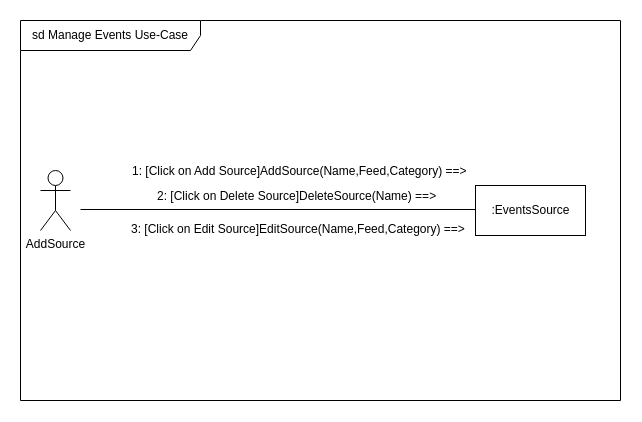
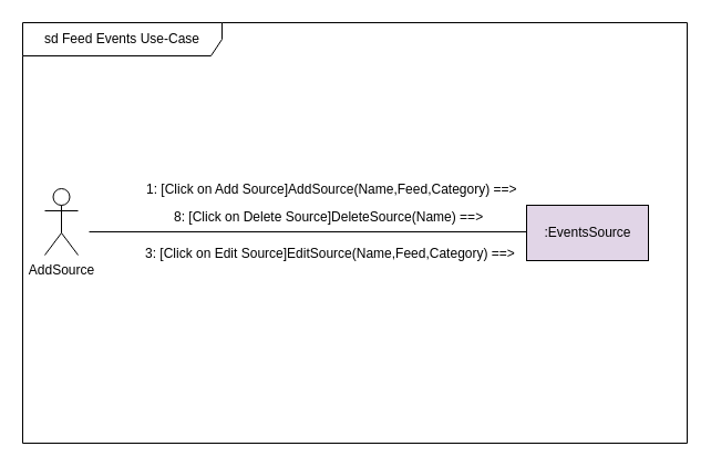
  <mxCell id="0" />
  <mxCell id="1" parent="0" />
- <mxCell id="2" value="sd Manage Events Use-Case" style="shape=umlFrame;whiteSpace=wrap;html=1;width=180;height=30;" vertex="1" parent="1"><mxGeometry x="20" y="20" width="600" height="380" as="geometry" /></mxCell>
+ <mxCell id="2" value="sd Feed Events Use-Case" style="shape=umlFrame;whiteSpace=wrap;html=1;width=180;height=30;" vertex="1" parent="1"><mxGeometry x="20" y="20" width="600" height="380" as="geometry" /></mxCell>
  <mxCell id="3" value="AddSource" style="shape=umlActor;verticalLabelPosition=bottom;labelBackgroundColor=#ffffff;verticalAlign=top;html=1;" vertex="1" parent="1"><mxGeometry x="40" y="170" width="30" height="60" as="geometry" /></mxCell>
- <mxCell id="4" value=":EventsSource" style="html=1;" vertex="1" parent="1"><mxGeometry x="475" y="185" width="110" height="50" as="geometry" /></mxCell>
+ <mxCell id="4" value=":EventsSource" style="html=1;fillColor=#e1d5e7;" vertex="1" parent="1"><mxGeometry x="475" y="185" width="110" height="50" as="geometry" /></mxCell>
  <mxCell id="5" value="" style="line;strokeWidth=1;fillColor=none;align=left;verticalAlign=middle;spacingTop=-1;spacingLeft=3;spacingRight=3;rotatable=0;labelPosition=right;points=[];portConstraint=eastwest;" vertex="1" parent="1"><mxGeometry x="80" y="205" width="395" height="8" as="geometry" /></mxCell>
  <mxCell id="6" value="1: [Click on Add Source]AddSource(Name,Feed,Category) ==&amp;gt;" style="text;html=1;" vertex="1" parent="1"><mxGeometry x="130" y="157" width="320" height="30" as="geometry" /></mxCell>
- <mxCell id="7" value="2: [Click on Delete Source]DeleteSource(Name) ==&amp;gt;" style="text;html=1;" vertex="1" parent="1"><mxGeometry x="155" y="182" width="270" height="30" as="geometry" /></mxCell>
+ <mxCell id="7" value="8: [Click on Delete Source]DeleteSource(Name) ==&amp;gt;" style="text;html=1;" vertex="1" parent="1"><mxGeometry x="155" y="182" width="270" height="30" as="geometry" /></mxCell>
  <mxCell id="8" value="3: [Click on Edit Source]EditSource(Name,Feed,Category) ==&amp;gt;" style="text;html=1;" vertex="1" parent="1"><mxGeometry x="129" y="215" width="320" height="30" as="geometry" /></mxCell>
